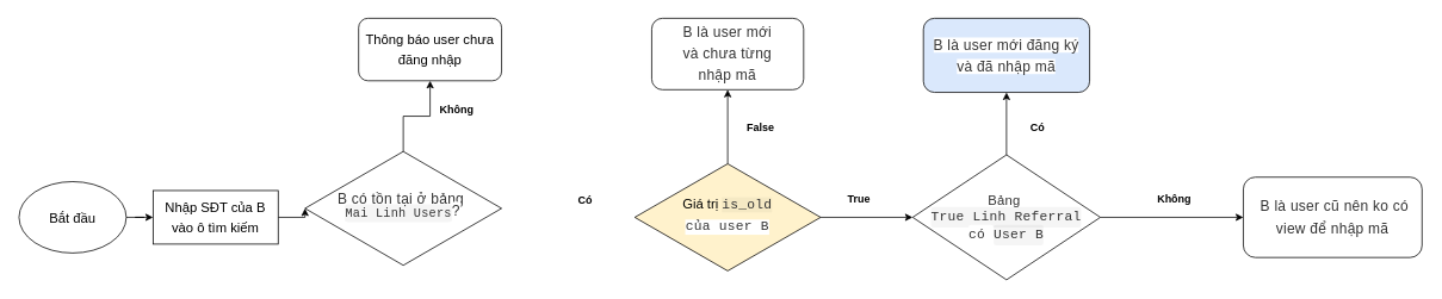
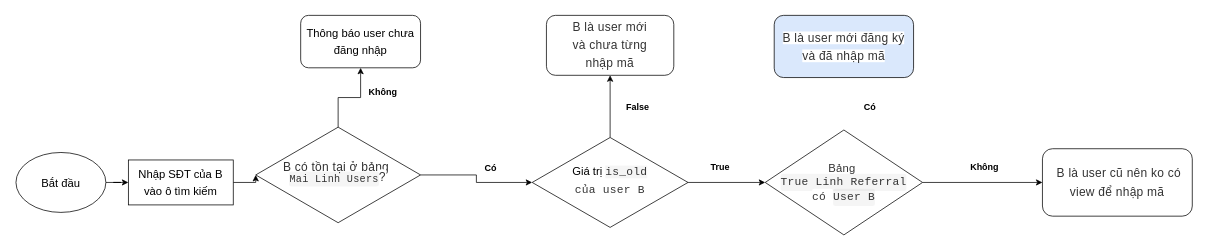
  <mxCell id="0" />
  <mxCell id="1" parent="0" />
  <mxCell id="2" style="edgeStyle=orthogonalEdgeStyle;rounded=0;orthogonalLoop=1;jettySize=auto;html=1;exitX=0.5;exitY=0;exitDx=0;exitDy=0;entryX=0.5;entryY=1;entryDx=0;entryDy=0;" edge="1" parent="1" source="4" target="5"><mxGeometry relative="1" as="geometry" /></mxCell>
+ <mxCell id="3" style="edgeStyle=orthogonalEdgeStyle;rounded=0;orthogonalLoop=1;jettySize=auto;html=1;exitX=1;exitY=0.5;exitDx=0;exitDy=0;entryX=0;entryY=0.5;entryDx=0;entryDy=0;" edge="1" parent="1" source="4" target="8"><mxGeometry relative="1" as="geometry"><mxPoint x="830" y="243" as="targetPoint" /></mxGeometry></mxCell>
  <mxCell id="4" value="&lt;p style=&quot;line-height: 120%&quot;&gt;&lt;span style=&quot;box-sizing: border-box ; color: rgb(51 , 51 , 51) ; font-family: , &amp;#34;blinkmacsystemfont&amp;#34; , &amp;#34;segoe ui&amp;#34; , &amp;#34;helvetica neue&amp;#34; , &amp;#34;helvetica&amp;#34; , &amp;#34;roboto&amp;#34; , &amp;#34;arial&amp;#34; , sans-serif , &amp;#34;apple color emoji&amp;#34; , &amp;#34;segoe ui emoji&amp;#34; , &amp;#34;segoe ui symbol&amp;#34; ; font-size: 16px ; letter-spacing: 0.35px ; text-align: left ; background-color: rgb(255 , 255 , 255)&quot;&gt;B có tồn tại ở bảng&amp;nbsp;&lt;br&gt;&lt;/span&gt;&lt;code style=&quot;box-sizing: border-box ; font-family: &amp;#34;menlo&amp;#34; , &amp;#34;monaco&amp;#34; , &amp;#34;consolas&amp;#34; , &amp;#34;courier new&amp;#34; , monospace ; font-size: 13.6px ; padding: 0.2em 0px ; color: rgb(51 , 51 , 51) ; background-color: rgba(0 , 0 , 0 , 0.04) ; border-radius: 3px ; margin: 0px ; letter-spacing: 0.35px ; text-align: left&quot;&gt;Mai Linh Users&lt;/code&gt;&lt;code style=&quot;box-sizing: border-box ; font-family: &amp;#34;menlo&amp;#34; , &amp;#34;monaco&amp;#34; , &amp;#34;consolas&amp;#34; , &amp;#34;courier new&amp;#34; , monospace ; padding: 0.2em 0px ; color: rgb(51 , 51 , 51) ; border-radius: 3px ; margin: 0px ; letter-spacing: 0.35px ; text-align: left ; font-size: 16px ; background-color: rgb(255 , 255 , 255)&quot;&gt;?&lt;/code&gt;&lt;/p&gt;" style="rhombus;whiteSpace=wrap;html=1;shadow=0;fontFamily=Helvetica;fontSize=12;align=center;strokeWidth=1;spacing=6;spacingTop=-4;" parent="1" vertex="1"><mxGeometry x="340" y="169.25" width="220" height="127.5" as="geometry" /></mxCell>
  <mxCell id="5" value="&lt;font style=&quot;font-size: 15px ; line-height: 150%&quot;&gt;Thông báo user chưa đăng nhập&lt;/font&gt;" style="rounded=1;whiteSpace=wrap;html=1;fontSize=12;glass=0;strokeWidth=1;shadow=0;" parent="1" vertex="1"><mxGeometry x="400" y="20" width="160" height="70" as="geometry" /></mxCell>
  <mxCell id="6" style="edgeStyle=orthogonalEdgeStyle;rounded=0;orthogonalLoop=1;jettySize=auto;html=1;exitX=0.5;exitY=0;exitDx=0;exitDy=0;" edge="1" parent="1" source="8" target="9"><mxGeometry relative="1" as="geometry" /></mxCell>
  <mxCell id="7" style="edgeStyle=orthogonalEdgeStyle;rounded=0;orthogonalLoop=1;jettySize=auto;html=1;" edge="1" parent="1" source="8" target="12"><mxGeometry relative="1" as="geometry" /></mxCell>
- <mxCell id="8" value="&lt;font style=&quot;font-size: 15px ; line-height: 150%&quot;&gt;Giá trị&amp;nbsp;&lt;span style=&quot;color: rgb(51 , 51 , 51) ; font-family: &amp;#34;menlo&amp;#34; , &amp;#34;monaco&amp;#34; , &amp;#34;consolas&amp;#34; , &amp;#34;courier new&amp;#34; , monospace ; letter-spacing: 0.35px ; text-align: left&quot;&gt;&lt;span style=&quot;background-color: rgba(0 , 0 , 0 , 0.04)&quot;&gt;is_old&lt;/span&gt;&lt;br&gt;&lt;span style=&quot;background-color: rgb(255 , 255 , 255)&quot;&gt;của user B&lt;/span&gt;&lt;/span&gt;&lt;/font&gt;" style="rhombus;whiteSpace=wrap;html=1;shadow=0;fontFamily=Helvetica;fontSize=12;align=center;strokeWidth=1;spacing=6;spacingTop=-4;fillColor=#fff2cc;" parent="1" vertex="1"><mxGeometry x="709" y="183" width="208" height="120" as="geometry" /></mxCell>
+ <mxCell id="8" value="&lt;font style=&quot;font-size: 15px ; line-height: 150%&quot;&gt;Giá trị&amp;nbsp;&lt;span style=&quot;color: rgb(51 , 51 , 51) ; font-family: &amp;#34;menlo&amp;#34; , &amp;#34;monaco&amp;#34; , &amp;#34;consolas&amp;#34; , &amp;#34;courier new&amp;#34; , monospace ; letter-spacing: 0.35px ; text-align: left&quot;&gt;&lt;span style=&quot;background-color: rgba(0 , 0 , 0 , 0.04)&quot;&gt;is_old&lt;/span&gt;&lt;br&gt;&lt;span style=&quot;background-color: rgb(255 , 255 , 255)&quot;&gt;của user B&lt;/span&gt;&lt;/span&gt;&lt;/font&gt;" style="rhombus;whiteSpace=wrap;html=1;shadow=0;fontFamily=Helvetica;fontSize=12;align=center;strokeWidth=1;spacing=6;spacingTop=-4;" parent="1" vertex="1"><mxGeometry x="709" y="183" width="208" height="120" as="geometry" /></mxCell>
  <mxCell id="9" value="&lt;span style=&quot;color: rgb(51 , 51 , 51) ; font-size: 16px ; letter-spacing: 0.35px ; text-align: left ; background-color: rgb(255 , 255 , 255) ; line-height: 150%&quot;&gt;B là user mới&lt;br&gt;và chưa từng&lt;br&gt;nhập mã&lt;/span&gt;" style="rounded=1;whiteSpace=wrap;html=1;fontSize=12;glass=0;strokeWidth=1;shadow=0;" parent="1" vertex="1"><mxGeometry x="728" y="20" width="170" height="80" as="geometry" /></mxCell>
  <mxCell id="10" style="edgeStyle=orthogonalEdgeStyle;rounded=0;orthogonalLoop=1;jettySize=auto;html=1;entryX=0;entryY=0.5;entryDx=0;entryDy=0;" edge="1" parent="1" source="12" target="14"><mxGeometry relative="1" as="geometry" /></mxCell>
- <mxCell id="11" style="edgeStyle=orthogonalEdgeStyle;rounded=0;orthogonalLoop=1;jettySize=auto;html=1;entryX=0.5;entryY=1;entryDx=0;entryDy=0;" edge="1" parent="1" source="12" target="13"><mxGeometry relative="1" as="geometry" /></mxCell>
  <mxCell id="12" value="&lt;p style=&quot;line-height: 150%&quot;&gt;&lt;/p&gt;&lt;div style=&quot;text-align: center ; font-size: 15px&quot;&gt;&lt;font style=&quot;font-size: 15px&quot;&gt;&lt;span style=&quot;box-sizing: border-box ; color: rgb(51 , 51 , 51) ; letter-spacing: 0.35px ; text-align: left ; background-color: rgb(255 , 255 , 255)&quot;&gt;Bảng&amp;nbsp;&lt;/span&gt;&lt;/font&gt;&lt;/div&gt;&lt;div style=&quot;text-align: center ; font-size: 15px&quot;&gt;&lt;font style=&quot;font-size: 15px&quot;&gt;&lt;code style=&quot;box-sizing: border-box ; font-family: &amp;#34;menlo&amp;#34; , &amp;#34;monaco&amp;#34; , &amp;#34;consolas&amp;#34; , &amp;#34;courier new&amp;#34; , monospace ; padding: 0.2em 0px ; color: rgb(51 , 51 , 51) ; background-color: rgba(0 , 0 , 0 , 0.04) ; border-radius: 3px ; margin: 0px ; letter-spacing: 0.35px ; text-align: left&quot;&gt;True Linh Referral&lt;/code&gt;&lt;/font&gt;&lt;/div&gt;&lt;div style=&quot;text-align: center ; font-size: 15px&quot;&gt;&lt;font style=&quot;font-size: 15px&quot;&gt;&lt;code style=&quot;box-sizing: border-box ; font-family: &amp;#34;menlo&amp;#34; , &amp;#34;monaco&amp;#34; , &amp;#34;consolas&amp;#34; , &amp;#34;courier new&amp;#34; , monospace ; padding: 0.2em 0px ; color: rgb(51 , 51 , 51) ; border-radius: 3px ; margin: 0px ; letter-spacing: 0.35px ; text-align: left ; background-color: rgb(255 , 255 , 255)&quot;&gt;có &lt;/code&gt;&lt;code style=&quot;box-sizing: border-box ; font-family: &amp;#34;menlo&amp;#34; , &amp;#34;monaco&amp;#34; , &amp;#34;consolas&amp;#34; , &amp;#34;courier new&amp;#34; , monospace ; padding: 0.2em 0px ; color: rgb(51 , 51 , 51) ; background-color: rgba(0 , 0 , 0 , 0.04) ; border-radius: 3px ; margin: 0px ; letter-spacing: 0.35px ; text-align: left&quot;&gt;User B&lt;/code&gt;&lt;/font&gt;&lt;/div&gt;&lt;p&gt;&lt;/p&gt;" style="rhombus;whiteSpace=wrap;html=1;" parent="1" vertex="1"><mxGeometry x="1020" y="173" width="210" height="140" as="geometry" /></mxCell>
  <mxCell id="13" value="&lt;span style=&quot;color: rgb(51 , 51 , 51) ; font-size: 16px ; letter-spacing: 0.35px ; text-align: left ; background-color: rgb(255 , 255 , 255) ; line-height: 150%&quot;&gt;B là user mới đăng ký và đã nhập mã&lt;/span&gt;" style="rounded=1;whiteSpace=wrap;html=1;fillColor=#dae8fc;" parent="1" vertex="1"><mxGeometry x="1032" y="20" width="186" height="83" as="geometry" /></mxCell>
  <mxCell id="14" value="&lt;span style=&quot;color: rgb(51 , 51 , 51) ; font-size: 16px ; letter-spacing: 0.35px ; text-align: left ; background-color: rgb(255 , 255 , 255) ; line-height: 160%&quot;&gt;&amp;nbsp;B là user cũ nên ko có view để nhập mã&lt;/span&gt;" style="rounded=1;whiteSpace=wrap;html=1;" parent="1" vertex="1"><mxGeometry x="1390" y="198" width="200" height="90" as="geometry" /></mxCell>
  <mxCell id="15" style="edgeStyle=orthogonalEdgeStyle;rounded=0;orthogonalLoop=1;jettySize=auto;html=1;exitX=1;exitY=0.5;exitDx=0;exitDy=0;entryX=0;entryY=0.5;entryDx=0;entryDy=0;" edge="1" parent="1" source="16" target="4"><mxGeometry relative="1" as="geometry" /></mxCell>
  <mxCell id="16" value="&lt;font style=&quot;font-size: 15px ; line-height: 150%&quot;&gt;Nhập SĐT của B&lt;br&gt;vào ô tìm kiếm&lt;/font&gt;" style="rounded=0;whiteSpace=wrap;html=1;" vertex="1" parent="1"><mxGeometry x="170" y="213" width="140" height="60" as="geometry" /></mxCell>
  <mxCell id="17" style="edgeStyle=orthogonalEdgeStyle;rounded=0;orthogonalLoop=1;jettySize=auto;html=1;" edge="1" parent="1" source="18" target="16"><mxGeometry relative="1" as="geometry" /></mxCell>
  <mxCell id="18" value="&lt;font style=&quot;font-size: 15px&quot;&gt;Bắt đầu&lt;/font&gt;" style="ellipse;whiteSpace=wrap;html=1;" vertex="1" parent="1"><mxGeometry x="20" y="203" width="120" height="80" as="geometry" /></mxCell>
  <mxCell id="19" value="Không" style="text;html=1;strokeColor=none;fillColor=none;align=center;verticalAlign=middle;whiteSpace=wrap;rounded=0;fontStyle=1" vertex="1" parent="1"><mxGeometry x="490" y="113" width="40" height="20" as="geometry" /></mxCell>
  <mxCell id="20" value="Có" style="text;html=1;strokeColor=none;fillColor=none;align=center;verticalAlign=middle;whiteSpace=wrap;rounded=0;fontStyle=1" vertex="1" parent="1"><mxGeometry x="634" y="214" width="40" height="20" as="geometry" /></mxCell>
  <mxCell id="21" value="False" style="text;html=1;strokeColor=none;fillColor=none;align=center;verticalAlign=middle;whiteSpace=wrap;rounded=0;fontStyle=1" vertex="1" parent="1"><mxGeometry x="830" y="133" width="40" height="20" as="geometry" /></mxCell>
  <mxCell id="22" value="True" style="text;html=1;strokeColor=none;fillColor=none;align=center;verticalAlign=middle;whiteSpace=wrap;rounded=0;fontStyle=1" vertex="1" parent="1"><mxGeometry x="940" y="213" width="40" height="20" as="geometry" /></mxCell>
  <mxCell id="23" value="Có" style="text;html=1;strokeColor=none;fillColor=none;align=center;verticalAlign=middle;whiteSpace=wrap;rounded=0;fontStyle=1" vertex="1" parent="1"><mxGeometry x="1140" y="133" width="40" height="20" as="geometry" /></mxCell>
  <mxCell id="24" value="Không" style="text;html=1;strokeColor=none;fillColor=none;align=center;verticalAlign=middle;whiteSpace=wrap;rounded=0;fontStyle=1" vertex="1" parent="1"><mxGeometry x="1293" y="213" width="40" height="20" as="geometry" /></mxCell>
